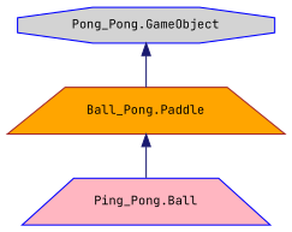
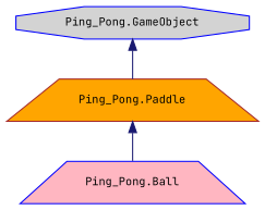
  digraph {
    fontname="JetBrains Mono"
    node [color=blue fontname="JetBrains Mono" fontsize=10 shape=trapezium style=filled]
    edge [color=midnightblue dir=back fontname="JetBrains Mono" fontsize=10 labelfontname=Helvetica labelfontsize=10 style=solid]
-   n1 [fillcolor=lightgrey fontcolor=black height=0.2 label="Pong_Pong.GameObject" shape=octagon width=0.4]
-   n2 [color=brown fillcolor=orange height=0.2 label="Ball_Pong.Paddle" width=0.4]
+   n1 [fillcolor=lightgrey fontcolor=black height=0.2 label="Ping_Pong.GameObject" shape=octagon width=0.4]
+   n2 [color=brown fillcolor=orange height=0.2 label="Ping_Pong.Paddle" width=0.4]
    n3 [fillcolor=lightpink height=0.2 label="Ping_Pong.Ball" width=0.4]
    n1 -> n2
    n2 -> n3
  }
